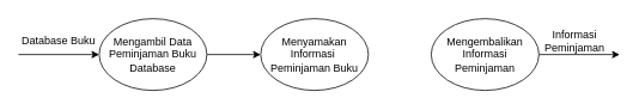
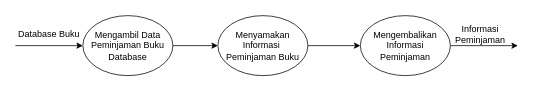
  <mxCell id="0" />
  <mxCell id="1" parent="0" />
+ <mxCell id="2" style="edgeStyle=orthogonalEdgeStyle;rounded=0;orthogonalLoop=1;jettySize=auto;html=1;entryX=0;entryY=0.5;entryDx=0;entryDy=0;" edge="1" parent="1" source="3" target="7"><mxGeometry relative="1" as="geometry" /></mxCell>
  <mxCell id="3" value="Menyamakan Informasi&amp;nbsp;&lt;div&gt;Peminjaman Buku&lt;/div&gt;" style="ellipse;whiteSpace=wrap;html=1;" vertex="1" parent="1"><mxGeometry x="290" y="20" width="120" height="80" as="geometry" /></mxCell>
  <mxCell id="4" value="" style="endArrow=classic;html=1;rounded=0;exitX=0;exitY=1;exitDx=0;exitDy=0;" edge="1" parent="1" source="5" target="10"><mxGeometry width="50" height="50" relative="1" as="geometry"><mxPoint x="150" y="60" as="sourcePoint" /><mxPoint x="120" y="60" as="targetPoint" /></mxGeometry></mxCell>
  <mxCell id="5" value="Database Buku" style="text;html=1;align=center;verticalAlign=middle;whiteSpace=wrap;rounded=0;" vertex="1" parent="1"><mxGeometry x="20" y="30" width="90" height="30" as="geometry" /></mxCell>
  <mxCell id="6" style="edgeStyle=orthogonalEdgeStyle;rounded=0;orthogonalLoop=1;jettySize=auto;html=1;" edge="1" parent="1" source="7"><mxGeometry relative="1" as="geometry"><mxPoint x="690" y="60" as="targetPoint" /></mxGeometry></mxCell>
  <mxCell id="7" value="Mengembalikan Informasi &lt;br&gt;Peminjaman" style="ellipse;whiteSpace=wrap;html=1;" vertex="1" parent="1"><mxGeometry x="480" y="20" width="120" height="80" as="geometry" /></mxCell>
  <mxCell id="8" value="Informasi Peminjaman" style="text;html=1;align=center;verticalAlign=middle;whiteSpace=wrap;rounded=0;" vertex="1" parent="1"><mxGeometry x="610" y="30" width="60" height="30" as="geometry" /></mxCell>
  <mxCell id="9" style="edgeStyle=orthogonalEdgeStyle;rounded=0;orthogonalLoop=1;jettySize=auto;html=1;entryX=0;entryY=0.5;entryDx=0;entryDy=0;" edge="1" parent="1" source="10" target="3"><mxGeometry relative="1" as="geometry" /></mxCell>
  <mxCell id="10" value="Mengambil Data Peminjaman Buku Database" style="ellipse;whiteSpace=wrap;html=1;" vertex="1" parent="1"><mxGeometry x="110" y="20" width="120" height="80" as="geometry" /></mxCell>
